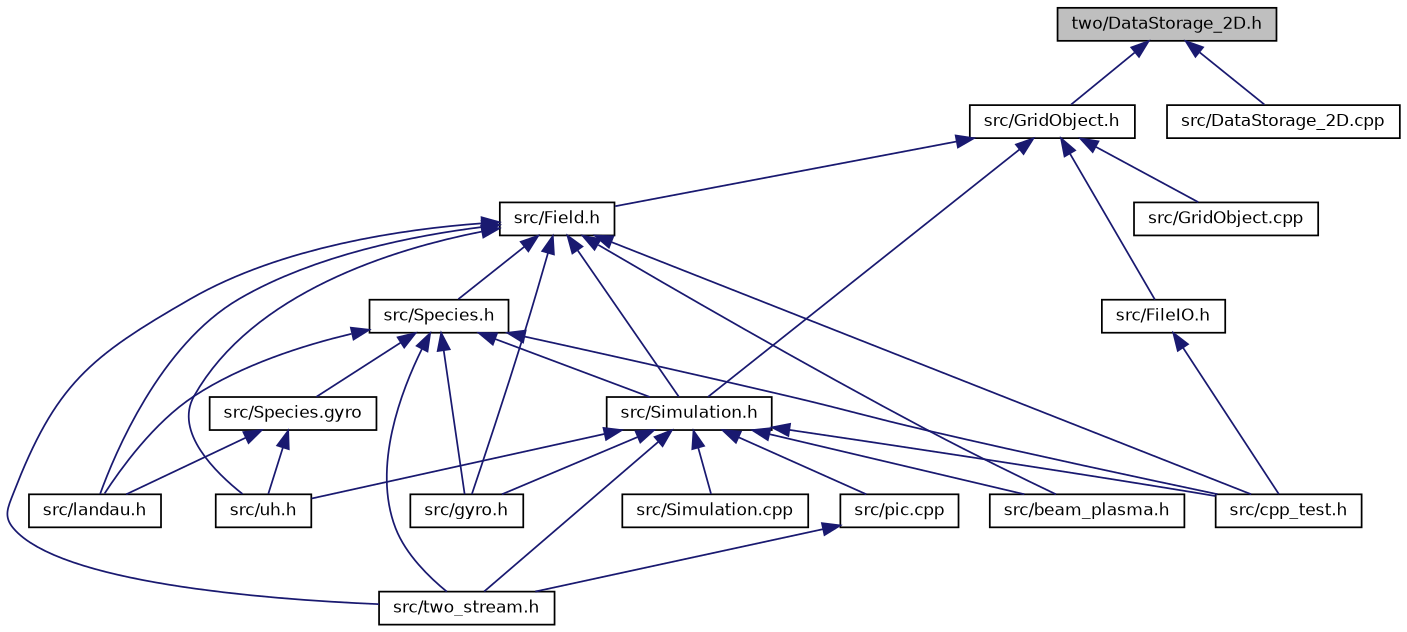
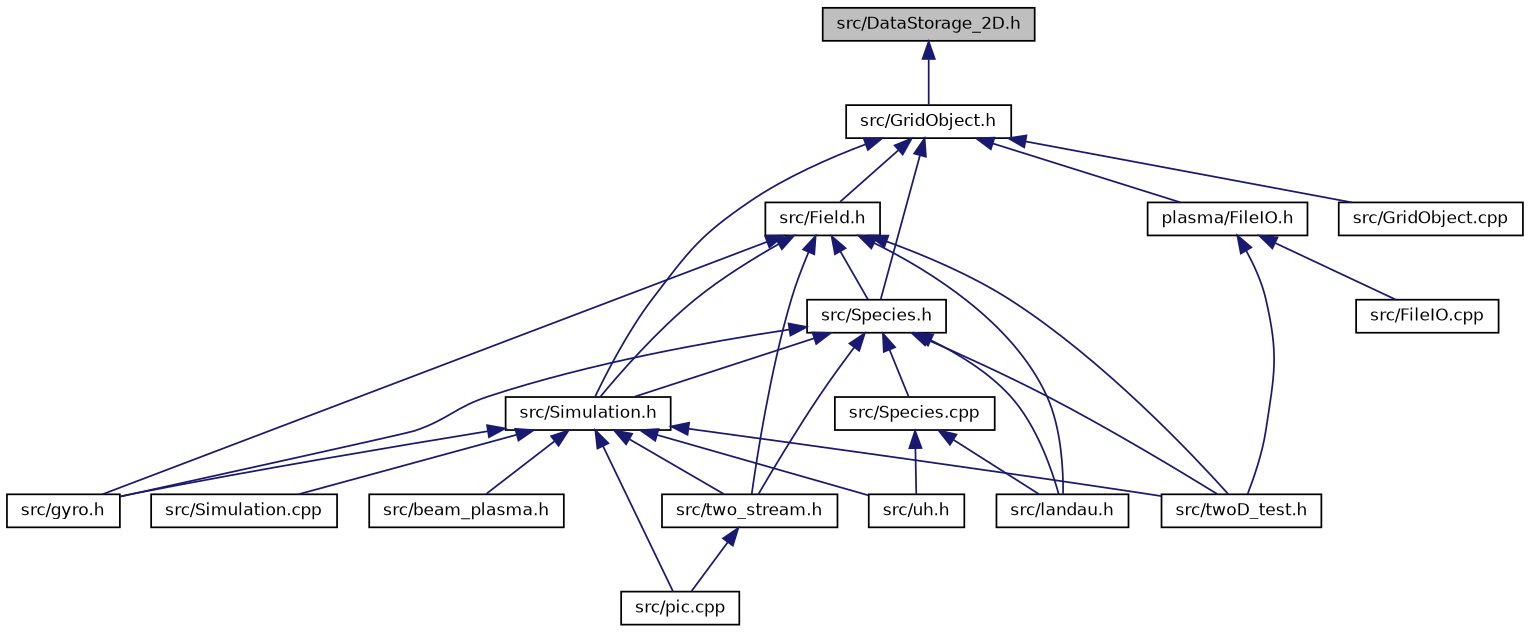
  digraph {
    node [color=black fillcolor=white fontname=Helvetica fontsize=10 shape=record style=filled]
    edge [color=midnightblue dir=back fontname=Helvetica fontsize=10 labelfontname=Helvetica labelfontsize=10 style=solid]
-   n1 [fillcolor=grey75 fontcolor=black height=0.2 label="two/DataStorage_2D.h" width=0.4]
+   n1 [fillcolor=grey75 fontcolor=black height=0.2 label="src/DataStorage_2D.h" width=0.4]
    n2 [height=0.2 label="src/GridObject.h" width=0.4]
-   n3 [height=0.2 label="src/DataStorage_2D.cpp" width=0.4]
    n4 [height=0.2 label="src/Simulation.h" width=0.4]
    n5 [height=0.2 label="src/Species.h" width=0.4]
    n6 [height=0.2 label="src/Field.h" width=0.4]
-   n7 [height=0.2 label="src/FileIO.h" width=0.4]
+   n7 [height=0.2 label="plasma/FileIO.h" width=0.4]
    n8 [height=0.2 label="src/GridObject.cpp" width=0.4]
    n9 [height=0.2 label="src/beam_plasma.h" width=0.4]
    n10 [height=0.2 label="src/gyro.h" width=0.4]
    n11 [height=0.2 label="src/pic.cpp" width=0.4]
    n12 [height=0.2 label="src/two_stream.h" width=0.4]
    n13 [height=0.2 label="src/Simulation.cpp" width=0.4]
-   n14 [height=0.2 label="src/cpp_test.h" width=0.4]
+   n14 [height=0.2 label="src/twoD_test.h" width=0.4]
    n15 [height=0.2 label="src/uh.h" width=0.4]
    n16 [height=0.2 label="src/landau.h" width=0.4]
-   n17 [height=0.2 label="src/Species.gyro" width=0.4]
+   n17 [height=0.2 label="src/Species.cpp" width=0.4]
+   n18 [height=0.2 label="src/FileIO.cpp" width=0.4]
    n1 -> n2
-   n1 -> n3
    n2 -> n4
+   n2 -> n5
    n2 -> n6
    n2 -> n7
    n2 -> n8
    n4 -> n9
    n4 -> n10
    n4 -> n11
    n4 -> n12
    n4 -> n13
    n4 -> n14
    n4 -> n15
    n5 -> n4
    n5 -> n10
    n5 -> n12
    n5 -> n14
    n5 -> n16
    n5 -> n17
    n6 -> n4
    n6 -> n5
-   n6 -> n9
    n6 -> n10
    n6 -> n12
    n6 -> n14
-   n6 -> n15
    n6 -> n16
    n7 -> n14
-   n11 -> n12
+   n7 -> n18
+   n12 -> n11
    n17 -> n15
    n17 -> n16
  }
